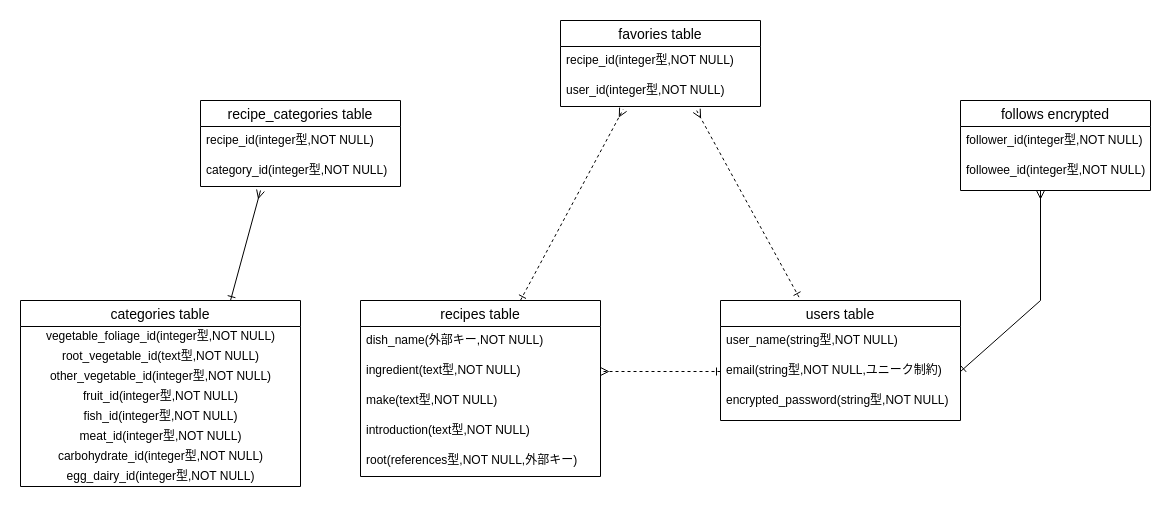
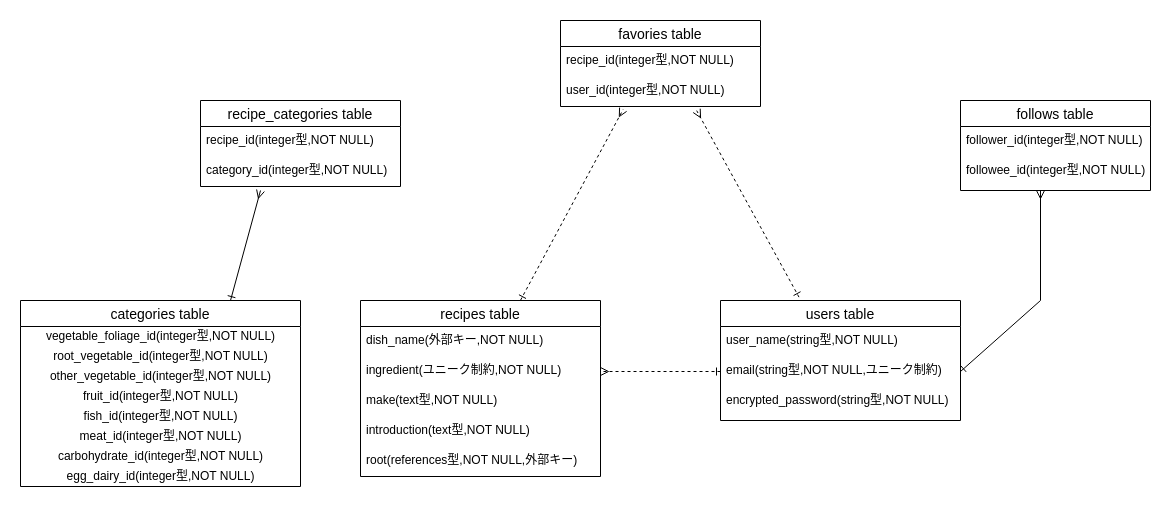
  <mxCell id="0" />
  <mxCell id="1" parent="0" />
- <mxCell id="2" value="follows encrypted" style="swimlane;fontStyle=0;childLayout=stackLayout;horizontal=1;startSize=26;horizontalStack=0;resizeParent=1;resizeParentMax=0;resizeLast=0;collapsible=1;marginBottom=0;align=center;fontSize=14;" vertex="1" parent="1"><mxGeometry x="960" y="100" width="190" height="90" as="geometry" /></mxCell>
+ <mxCell id="2" value="follows table" style="swimlane;fontStyle=0;childLayout=stackLayout;horizontal=1;startSize=26;horizontalStack=0;resizeParent=1;resizeParentMax=0;resizeLast=0;collapsible=1;marginBottom=0;align=center;fontSize=14;" vertex="1" parent="1"><mxGeometry x="960" y="100" width="190" height="90" as="geometry" /></mxCell>
  <mxCell id="3" value="follower_id(integer型,NOT NULL)" style="text;strokeColor=none;fillColor=none;spacingLeft=4;spacingRight=4;overflow=hidden;rotatable=0;points=[[0,0.5],[1,0.5]];portConstraint=eastwest;fontSize=12;" vertex="1" parent="2"><mxGeometry y="26" width="190" height="30" as="geometry" /></mxCell>
  <mxCell id="4" value="followee_id(integer型,NOT NULL)" style="text;strokeColor=none;fillColor=none;spacingLeft=4;spacingRight=4;overflow=hidden;rotatable=0;points=[[0,0.5],[1,0.5]];portConstraint=eastwest;fontSize=12;" vertex="1" parent="2"><mxGeometry y="56" width="190" height="34" as="geometry" /></mxCell>
  <mxCell id="5" style="edgeStyle=none;rounded=0;html=1;exitX=0.327;exitY=-0.028;exitDx=0;exitDy=0;entryX=0.681;entryY=1.137;entryDx=0;entryDy=0;entryPerimeter=0;startArrow=ERone;startFill=0;endArrow=ERmany;endFill=0;exitPerimeter=0;dashed=1;" edge="1" parent="1" source="6" target="15"><mxGeometry relative="1" as="geometry"><Array as="points" /></mxGeometry></mxCell>
  <mxCell id="6" value="users table" style="swimlane;fontStyle=0;childLayout=stackLayout;horizontal=1;startSize=26;horizontalStack=0;resizeParent=1;resizeParentMax=0;resizeLast=0;collapsible=1;marginBottom=0;align=center;fontSize=14;" vertex="1" parent="1"><mxGeometry x="720" y="300" width="240" height="120" as="geometry" /></mxCell>
  <mxCell id="7" value="user_name(string型,NOT NULL)" style="text;strokeColor=none;fillColor=none;spacingLeft=4;spacingRight=4;overflow=hidden;rotatable=0;points=[[0,0.5],[1,0.5]];portConstraint=eastwest;fontSize=12;" vertex="1" parent="6"><mxGeometry y="26" width="240" height="30" as="geometry" /></mxCell>
  <mxCell id="8" value="email(string型,NOT NULL,ユニーク制約)" style="text;strokeColor=none;fillColor=none;spacingLeft=4;spacingRight=4;overflow=hidden;rotatable=0;points=[[0,0.5],[1,0.5]];portConstraint=eastwest;fontSize=12;" vertex="1" parent="6"><mxGeometry y="56" width="240" height="30" as="geometry" /></mxCell>
  <mxCell id="9" value="encrypted_password(string型,NOT NULL)&#10;" style="text;strokeColor=none;fillColor=none;spacingLeft=4;spacingRight=4;overflow=hidden;rotatable=0;points=[[0,0.5],[1,0.5]];portConstraint=eastwest;fontSize=12;" vertex="1" parent="6"><mxGeometry y="86" width="240" height="34" as="geometry" /></mxCell>
  <mxCell id="10" value="recipe_categories table" style="swimlane;fontStyle=0;childLayout=stackLayout;horizontal=1;startSize=26;horizontalStack=0;resizeParent=1;resizeParentMax=0;resizeLast=0;collapsible=1;marginBottom=0;align=center;fontSize=14;" vertex="1" parent="1"><mxGeometry x="200" y="100" width="200" height="86" as="geometry" /></mxCell>
  <mxCell id="11" value="recipe_id(integer型,NOT NULL)" style="text;strokeColor=none;fillColor=none;spacingLeft=4;spacingRight=4;overflow=hidden;rotatable=0;points=[[0,0.5],[1,0.5]];portConstraint=eastwest;fontSize=12;" vertex="1" parent="10"><mxGeometry y="26" width="200" height="30" as="geometry" /></mxCell>
  <mxCell id="12" value="category_id(integer型,NOT NULL)" style="text;strokeColor=none;fillColor=none;spacingLeft=4;spacingRight=4;overflow=hidden;rotatable=0;points=[[0,0.5],[1,0.5]];portConstraint=eastwest;fontSize=12;" vertex="1" parent="10"><mxGeometry y="56" width="200" height="30" as="geometry" /></mxCell>
  <mxCell id="13" value="favories table" style="swimlane;fontStyle=0;childLayout=stackLayout;horizontal=1;startSize=26;horizontalStack=0;resizeParent=1;resizeParentMax=0;resizeLast=0;collapsible=1;marginBottom=0;align=center;fontSize=14;" vertex="1" parent="1"><mxGeometry x="560" y="20" width="200" height="86" as="geometry" /></mxCell>
  <mxCell id="14" value="recipe_id(integer型,NOT NULL)" style="text;strokeColor=none;fillColor=none;spacingLeft=4;spacingRight=4;overflow=hidden;rotatable=0;points=[[0,0.5],[1,0.5]];portConstraint=eastwest;fontSize=12;" vertex="1" parent="13"><mxGeometry y="26" width="200" height="30" as="geometry" /></mxCell>
  <mxCell id="15" value="user_id(integer型,NOT NULL)" style="text;strokeColor=none;fillColor=none;spacingLeft=4;spacingRight=4;overflow=hidden;rotatable=0;points=[[0,0.5],[1,0.5]];portConstraint=eastwest;fontSize=12;" vertex="1" parent="13"><mxGeometry y="56" width="200" height="30" as="geometry" /></mxCell>
  <mxCell id="16" style="edgeStyle=none;html=1;entryX=0.313;entryY=1.1;entryDx=0;entryDy=0;entryPerimeter=0;endArrow=ERmany;endFill=0;startArrow=ERone;startFill=0;rounded=0;exitX=0.667;exitY=-0.002;exitDx=0;exitDy=0;exitPerimeter=0;dashed=1;" edge="1" parent="1" source="17" target="15"><mxGeometry relative="1" as="geometry"><mxPoint x="480" y="180" as="targetPoint" /><mxPoint x="520" y="290" as="sourcePoint" /><Array as="points" /></mxGeometry></mxCell>
  <mxCell id="17" value="recipes table" style="swimlane;fontStyle=0;childLayout=stackLayout;horizontal=1;startSize=26;horizontalStack=0;resizeParent=1;resizeParentMax=0;resizeLast=0;collapsible=1;marginBottom=0;align=center;fontSize=14;" vertex="1" parent="1"><mxGeometry x="360" y="300" width="240" height="176" as="geometry" /></mxCell>
  <mxCell id="18" value="dish_name(外部キー,NOT NULL)" style="text;strokeColor=none;fillColor=none;spacingLeft=4;spacingRight=4;overflow=hidden;rotatable=0;points=[[0,0.5],[1,0.5]];portConstraint=eastwest;fontSize=12;" vertex="1" parent="17"><mxGeometry y="26" width="240" height="30" as="geometry" /></mxCell>
- <mxCell id="19" value="ingredient(text型,NOT NULL)" style="text;strokeColor=none;fillColor=none;spacingLeft=4;spacingRight=4;overflow=hidden;rotatable=0;points=[[0,0.5],[1,0.5]];portConstraint=eastwest;fontSize=12;" vertex="1" parent="17"><mxGeometry y="56" width="240" height="30" as="geometry" /></mxCell>
+ <mxCell id="19" value="ingredient(ユニーク制約,NOT NULL)" style="text;strokeColor=none;fillColor=none;spacingLeft=4;spacingRight=4;overflow=hidden;rotatable=0;points=[[0,0.5],[1,0.5]];portConstraint=eastwest;fontSize=12;" vertex="1" parent="17"><mxGeometry y="56" width="240" height="30" as="geometry" /></mxCell>
  <mxCell id="20" value="make(text型,NOT NULL)" style="text;strokeColor=none;fillColor=none;spacingLeft=4;spacingRight=4;overflow=hidden;rotatable=0;points=[[0,0.5],[1,0.5]];portConstraint=eastwest;fontSize=12;" vertex="1" parent="17"><mxGeometry y="86" width="240" height="30" as="geometry" /></mxCell>
  <mxCell id="21" value="introduction(text型,NOT NULL)" style="text;strokeColor=none;fillColor=none;spacingLeft=4;spacingRight=4;overflow=hidden;rotatable=0;points=[[0,0.5],[1,0.5]];portConstraint=eastwest;fontSize=12;" vertex="1" parent="17"><mxGeometry y="116" width="240" height="30" as="geometry" /></mxCell>
  <mxCell id="22" value="root(references型,NOT NULL,外部キー)" style="text;strokeColor=none;fillColor=none;spacingLeft=4;spacingRight=4;overflow=hidden;rotatable=0;points=[[0,0.5],[1,0.5]];portConstraint=eastwest;fontSize=12;" vertex="1" parent="17"><mxGeometry y="146" width="240" height="30" as="geometry" /></mxCell>
  <mxCell id="23" style="edgeStyle=none;rounded=0;html=1;exitX=0.75;exitY=0;exitDx=0;exitDy=0;startArrow=ERone;startFill=0;endArrow=ERmany;endFill=0;" edge="1" parent="1" source="24"><mxGeometry relative="1" as="geometry"><mxPoint x="260" y="190" as="targetPoint" /></mxGeometry></mxCell>
  <mxCell id="24" value="categories table" style="swimlane;fontStyle=0;childLayout=stackLayout;horizontal=1;startSize=26;horizontalStack=0;resizeParent=1;resizeParentMax=0;resizeLast=0;collapsible=1;marginBottom=0;align=center;fontSize=14;" vertex="1" parent="1"><mxGeometry x="20" y="300" width="280" height="186" as="geometry" /></mxCell>
  <mxCell id="25" value="vegetable_foliage_id(integer型,NOT NULL)" style="text;html=1;align=center;verticalAlign=middle;resizable=0;points=[];autosize=1;strokeColor=none;fillColor=none;" vertex="1" parent="24"><mxGeometry y="26" width="280" height="20" as="geometry" /></mxCell>
- <mxCell id="26" value="root_vegetable_id(text型,NOT NULL)" style="text;html=1;align=center;verticalAlign=middle;resizable=0;points=[];autosize=1;strokeColor=none;fillColor=none;" vertex="1" parent="24"><mxGeometry y="46" width="280" height="20" as="geometry" /></mxCell>
+ <mxCell id="26" value="root_vegetable_id(integer型,NOT NULL)" style="text;html=1;align=center;verticalAlign=middle;resizable=0;points=[];autosize=1;strokeColor=none;fillColor=none;" vertex="1" parent="24"><mxGeometry y="46" width="280" height="20" as="geometry" /></mxCell>
  <mxCell id="27" value="other_vegetable_id(integer型,NOT NULL)" style="text;html=1;align=center;verticalAlign=middle;resizable=0;points=[];autosize=1;strokeColor=none;fillColor=none;" vertex="1" parent="24"><mxGeometry y="66" width="280" height="20" as="geometry" /></mxCell>
  <mxCell id="28" value="fruit_id(integer型,NOT NULL)" style="text;html=1;align=center;verticalAlign=middle;resizable=0;points=[];autosize=1;strokeColor=none;fillColor=none;" vertex="1" parent="24"><mxGeometry y="86" width="280" height="20" as="geometry" /></mxCell>
  <mxCell id="29" value="fish_id(integer型,NOT NULL)" style="text;html=1;align=center;verticalAlign=middle;resizable=0;points=[];autosize=1;strokeColor=none;fillColor=none;" vertex="1" parent="24"><mxGeometry y="106" width="280" height="20" as="geometry" /></mxCell>
  <mxCell id="30" value="meat_id(integer型,NOT NULL)" style="text;html=1;align=center;verticalAlign=middle;resizable=0;points=[];autosize=1;strokeColor=none;fillColor=none;" vertex="1" parent="24"><mxGeometry y="126" width="280" height="20" as="geometry" /></mxCell>
  <mxCell id="31" value="carbohydrate_id(integer型,NOT NULL)" style="text;html=1;align=center;verticalAlign=middle;resizable=0;points=[];autosize=1;strokeColor=none;fillColor=none;" vertex="1" parent="24"><mxGeometry y="146" width="280" height="20" as="geometry" /></mxCell>
  <mxCell id="32" value="egg_dairy_id(integer型,NOT NULL)" style="text;html=1;align=center;verticalAlign=middle;resizable=0;points=[];autosize=1;strokeColor=none;fillColor=none;" vertex="1" parent="24"><mxGeometry y="166" width="280" height="20" as="geometry" /></mxCell>
  <mxCell id="33" style="edgeStyle=none;rounded=0;html=1;exitX=0;exitY=0.5;exitDx=0;exitDy=0;entryX=1;entryY=0.5;entryDx=0;entryDy=0;startArrow=ERone;startFill=0;endArrow=ERmany;endFill=0;dashed=1;" edge="1" parent="1" source="8" target="19"><mxGeometry relative="1" as="geometry" /></mxCell>
  <mxCell id="34" style="edgeStyle=none;rounded=0;html=1;exitX=1;exitY=0.5;exitDx=0;exitDy=0;startArrow=ERone;startFill=0;endArrow=ERmany;endFill=0;" edge="1" parent="1" source="8"><mxGeometry relative="1" as="geometry"><mxPoint x="1040" y="190" as="targetPoint" /><Array as="points"><mxPoint x="1040" y="300" /></Array></mxGeometry></mxCell>
